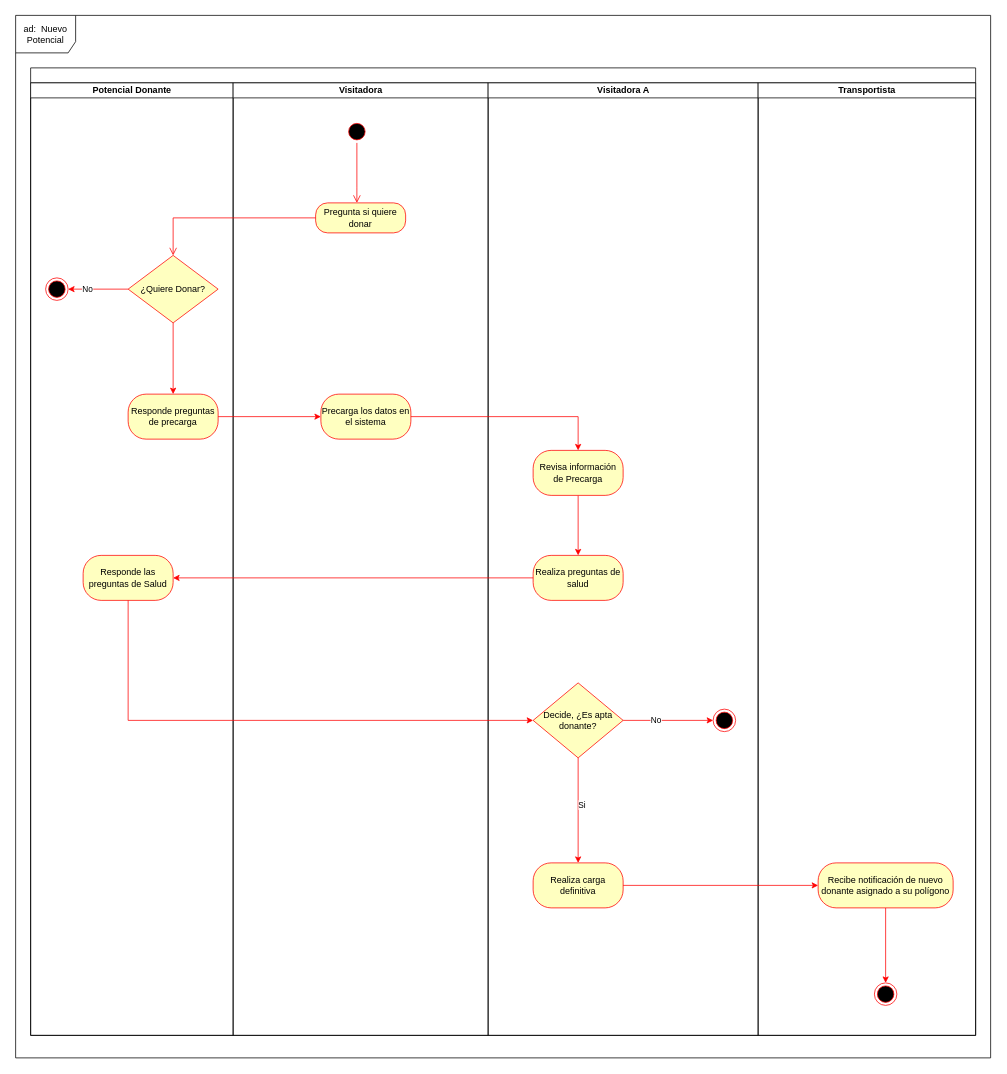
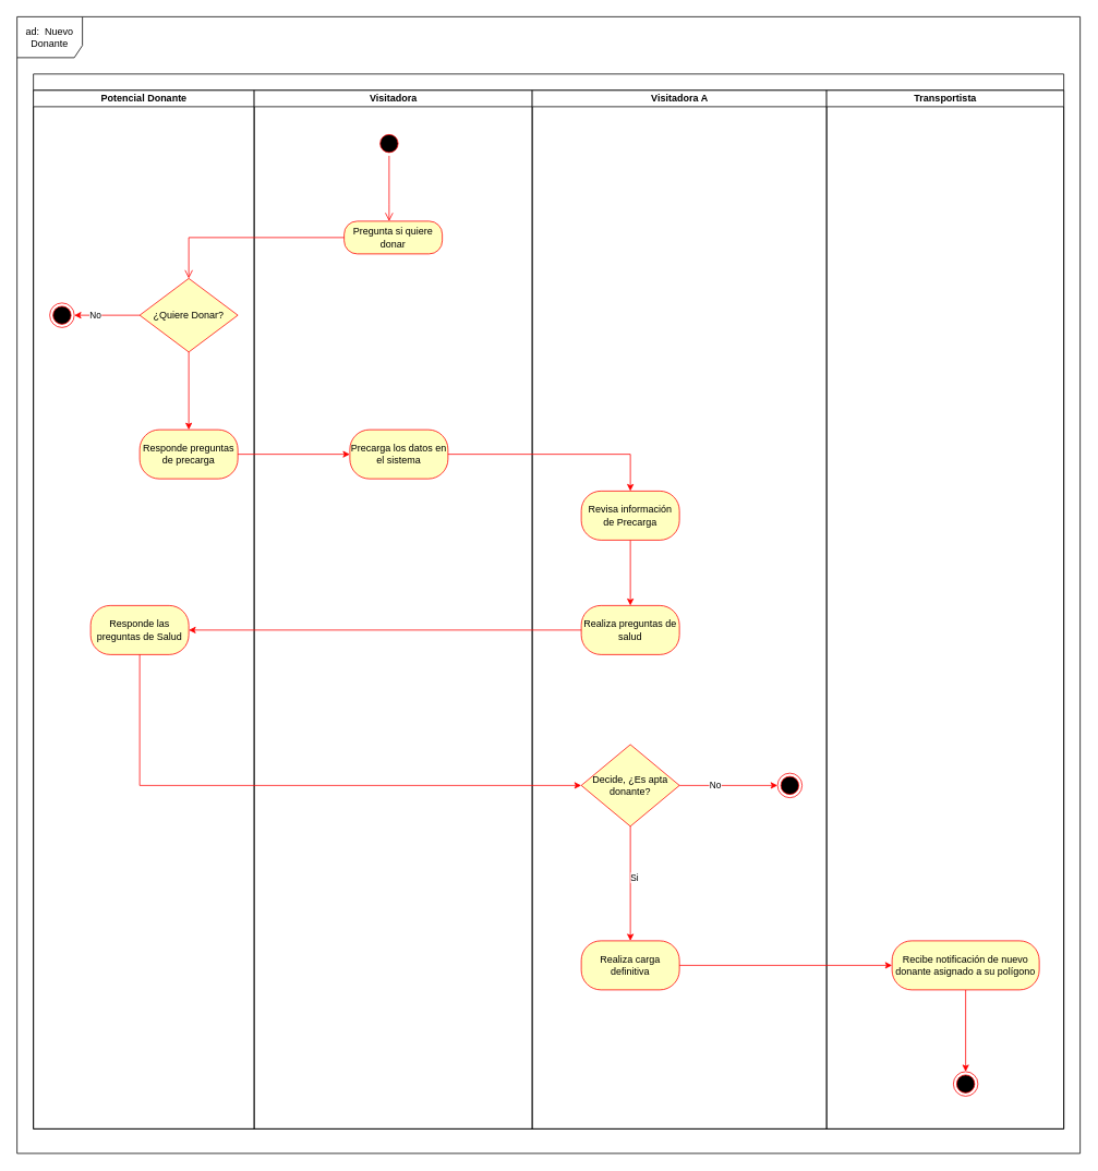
  <mxCell id="0" />
  <mxCell id="1" parent="0" />
  <mxCell id="2" value="" style="swimlane;childLayout=stackLayout;resizeParent=1;resizeParentMax=0;startSize=20;html=1;container=1;fixedWidth=0;" vertex="1" parent="1"><mxGeometry x="40" y="90" width="1260" height="1290" as="geometry"><mxRectangle x="170.0" y="30" width="60" height="30" as="alternateBounds" /></mxGeometry></mxCell>
  <mxCell id="3" value="Potencial Donante" style="swimlane;startSize=20;html=1;fixedWidth=0;" vertex="1" parent="2"><mxGeometry y="20" width="270" height="1270" as="geometry" /></mxCell>
  <mxCell id="4" value="" style="edgeStyle=orthogonalEdgeStyle;rounded=0;orthogonalLoop=1;jettySize=auto;html=1;strokeColor=#ff0000;" edge="1" parent="3" source="5" target="6"><mxGeometry relative="1" as="geometry" /></mxCell>
  <mxCell id="5" value="¿Quiere Donar?" style="rhombus;whiteSpace=wrap;html=1;fontColor=#000000;fillColor=#ffffc0;strokeColor=#ff0000;" vertex="1" parent="3"><mxGeometry x="130" y="230" width="120" height="90" as="geometry" /></mxCell>
  <mxCell id="6" value="Responde preguntas de precarga" style="rounded=1;whiteSpace=wrap;html=1;fillColor=#ffffc0;strokeColor=#ff0000;fontColor=#000000;arcSize=40;" vertex="1" parent="3"><mxGeometry x="130" y="415" width="120" height="60" as="geometry" /></mxCell>
  <mxCell id="7" value="Responde las preguntas de Salud" style="rounded=1;whiteSpace=wrap;html=1;fillColor=#ffffc0;strokeColor=#ff0000;fontColor=#000000;arcSize=40;" vertex="1" parent="3"><mxGeometry x="70" y="630" width="120" height="60" as="geometry" /></mxCell>
  <mxCell id="8" value="" style="ellipse;html=1;shape=endState;fillColor=#000000;strokeColor=#ff0000;" vertex="1" parent="3"><mxGeometry x="20" y="260" width="30" height="30" as="geometry" /></mxCell>
  <mxCell id="9" style="edgeStyle=orthogonalEdgeStyle;rounded=0;orthogonalLoop=1;jettySize=auto;html=1;exitX=0;exitY=0.5;exitDx=0;exitDy=0;strokeColor=#ff0000;" edge="1" parent="3" source="5" target="8"><mxGeometry relative="1" as="geometry" /></mxCell>
  <mxCell id="10" value="No" style="edgeLabel;html=1;align=center;verticalAlign=middle;resizable=0;points=[];" connectable="0" vertex="1" parent="9"><mxGeometry x="0.378" y="-1" relative="1" as="geometry"><mxPoint as="offset" /></mxGeometry></mxCell>
  <mxCell id="11" value="Visitadora" style="swimlane;startSize=20;html=1;fixedWidth=0;" vertex="1" parent="2"><mxGeometry x="270" y="20" width="340" height="1270" as="geometry" /></mxCell>
  <mxCell id="12" value="" style="ellipse;html=1;shape=startState;fillColor=#000000;strokeColor=#ff0000;" vertex="1" parent="11"><mxGeometry x="150" y="50" width="30" height="30" as="geometry" /></mxCell>
  <mxCell id="13" value="Pregunta si quiere donar" style="rounded=1;whiteSpace=wrap;html=1;arcSize=40;fontColor=#000000;fillColor=#ffffc0;strokeColor=#ff0000;" vertex="1" parent="11"><mxGeometry x="110" y="160" width="120" height="40" as="geometry" /></mxCell>
  <mxCell id="14" value="" style="edgeStyle=orthogonalEdgeStyle;html=1;verticalAlign=bottom;endArrow=open;endSize=8;strokeColor=#ff0000;rounded=0;" edge="1" parent="11" source="12" target="13"><mxGeometry relative="1" as="geometry"><mxPoint x="600" y="210" as="targetPoint" /><mxPoint x="605" y="130" as="sourcePoint" /><Array as="points"><mxPoint x="165" y="140" /><mxPoint x="165" y="140" /></Array></mxGeometry></mxCell>
  <mxCell id="15" value="Precarga los datos en el sistema" style="rounded=1;whiteSpace=wrap;html=1;fillColor=#ffffc0;strokeColor=#ff0000;fontColor=#000000;arcSize=40;" vertex="1" parent="11"><mxGeometry x="117" y="415" width="120" height="60" as="geometry" /></mxCell>
  <mxCell id="16" value="Visitadora A" style="swimlane;startSize=20;html=1;fixedWidth=0;" vertex="1" parent="2"><mxGeometry x="610" y="20" width="360" height="1270" as="geometry"><mxRectangle x="610" y="20" width="40" height="1270" as="alternateBounds" /></mxGeometry></mxCell>
  <mxCell id="17" value="" style="edgeStyle=orthogonalEdgeStyle;rounded=0;orthogonalLoop=1;jettySize=auto;html=1;strokeColor=#ff0000;" edge="1" parent="16" source="18" target="19"><mxGeometry relative="1" as="geometry" /></mxCell>
  <mxCell id="18" value="Revisa información de Precarga" style="rounded=1;whiteSpace=wrap;html=1;fillColor=#ffffc0;strokeColor=#ff0000;fontColor=#000000;arcSize=40;" vertex="1" parent="16"><mxGeometry x="60" y="490" width="120" height="60" as="geometry" /></mxCell>
  <mxCell id="19" value="Realiza preguntas de salud" style="rounded=1;whiteSpace=wrap;html=1;fillColor=#ffffc0;strokeColor=#ff0000;fontColor=#000000;arcSize=40;" vertex="1" parent="16"><mxGeometry x="60" y="630" width="120" height="60" as="geometry" /></mxCell>
  <mxCell id="20" style="edgeStyle=orthogonalEdgeStyle;rounded=0;orthogonalLoop=1;jettySize=auto;html=1;strokeColor=#ff0000;" edge="1" parent="16" source="24" target="25"><mxGeometry relative="1" as="geometry" /></mxCell>
  <mxCell id="21" value="No" style="edgeLabel;html=1;align=center;verticalAlign=middle;resizable=0;points=[];" connectable="0" vertex="1" parent="20"><mxGeometry x="-0.277" y="1" relative="1" as="geometry"><mxPoint as="offset" /></mxGeometry></mxCell>
  <mxCell id="22" style="edgeStyle=orthogonalEdgeStyle;rounded=0;orthogonalLoop=1;jettySize=auto;html=1;strokeColor=#ff0000;" edge="1" parent="16" source="24" target="26"><mxGeometry relative="1" as="geometry" /></mxCell>
  <mxCell id="23" value="Si" style="edgeLabel;html=1;align=center;verticalAlign=middle;resizable=0;points=[];" connectable="0" vertex="1" parent="22"><mxGeometry x="-0.118" y="4" relative="1" as="geometry"><mxPoint as="offset" /></mxGeometry></mxCell>
  <mxCell id="24" value="Decide, ¿Es apta donante?" style="rhombus;whiteSpace=wrap;html=1;fontColor=#000000;fillColor=#ffffc0;strokeColor=#ff0000;" vertex="1" parent="16"><mxGeometry x="60" y="800" width="120" height="100" as="geometry" /></mxCell>
  <mxCell id="25" value="" style="ellipse;html=1;shape=endState;fillColor=#000000;strokeColor=#ff0000;" vertex="1" parent="16"><mxGeometry x="300" y="835" width="30" height="30" as="geometry" /></mxCell>
  <mxCell id="26" value="Realiza carga definitiva" style="rounded=1;whiteSpace=wrap;html=1;fillColor=#ffffc0;strokeColor=#ff0000;fontColor=#000000;arcSize=40;" vertex="1" parent="16"><mxGeometry x="60" y="1040" width="120" height="60" as="geometry" /></mxCell>
  <mxCell id="27" value="Transportista" style="swimlane;startSize=20;html=1;fixedWidth=0;" vertex="1" parent="2"><mxGeometry x="970" y="20" width="290" height="1270" as="geometry" /></mxCell>
  <mxCell id="28" style="edgeStyle=orthogonalEdgeStyle;rounded=0;orthogonalLoop=1;jettySize=auto;html=1;strokeColor=#ff0000;" edge="1" parent="27" source="29" target="30"><mxGeometry relative="1" as="geometry" /></mxCell>
  <mxCell id="29" value="Recibe notificación de nuevo donante asignado a su polígono" style="rounded=1;whiteSpace=wrap;html=1;arcSize=40;fontColor=#000000;fillColor=#ffffc0;strokeColor=#ff0000;" vertex="1" parent="27"><mxGeometry x="80" y="1040" width="180" height="60" as="geometry" /></mxCell>
  <mxCell id="30" value="" style="ellipse;html=1;shape=endState;fillColor=#000000;strokeColor=#ff0000;" vertex="1" parent="27"><mxGeometry x="155" y="1200" width="30" height="30" as="geometry" /></mxCell>
  <mxCell id="31" value="" style="edgeStyle=orthogonalEdgeStyle;html=1;verticalAlign=bottom;endArrow=open;endSize=8;strokeColor=#ff0000;rounded=0;" edge="1" parent="2" source="13" target="5"><mxGeometry relative="1" as="geometry"><mxPoint x="360" y="280" as="targetPoint" /></mxGeometry></mxCell>
  <mxCell id="32" value="" style="edgeStyle=orthogonalEdgeStyle;rounded=0;orthogonalLoop=1;jettySize=auto;html=1;strokeColor=#ff0000;" edge="1" parent="2" source="6" target="15"><mxGeometry relative="1" as="geometry" /></mxCell>
  <mxCell id="33" style="edgeStyle=orthogonalEdgeStyle;rounded=0;orthogonalLoop=1;jettySize=auto;html=1;strokeColor=#ff0000;" edge="1" parent="2" source="15" target="18"><mxGeometry relative="1" as="geometry" /></mxCell>
  <mxCell id="34" value="" style="edgeStyle=orthogonalEdgeStyle;rounded=0;orthogonalLoop=1;jettySize=auto;html=1;strokeColor=#ff0000;" edge="1" parent="2" source="19" target="7"><mxGeometry relative="1" as="geometry" /></mxCell>
  <mxCell id="35" style="edgeStyle=orthogonalEdgeStyle;rounded=0;orthogonalLoop=1;jettySize=auto;html=1;strokeColor=#ff0000;" edge="1" parent="2" source="7" target="24"><mxGeometry relative="1" as="geometry"><Array as="points"><mxPoint x="130" y="870" /></Array></mxGeometry></mxCell>
  <mxCell id="36" style="edgeStyle=orthogonalEdgeStyle;rounded=0;orthogonalLoop=1;jettySize=auto;html=1;strokeColor=#ff0000;" edge="1" parent="2" source="26" target="29"><mxGeometry relative="1" as="geometry" /></mxCell>
- <mxCell id="37" value="ad:&amp;nbsp; Nuevo Potencial" style="shape=umlFrame;whiteSpace=wrap;html=1;pointerEvents=0;width=80;height=50;" vertex="1" parent="1"><mxGeometry x="20" y="20" width="1300" height="1390" as="geometry" /></mxCell>
+ <mxCell id="37" value="ad:&amp;nbsp; Nuevo Donante" style="shape=umlFrame;whiteSpace=wrap;html=1;pointerEvents=0;width=80;height=50;" vertex="1" parent="1"><mxGeometry x="20" y="20" width="1300" height="1390" as="geometry" /></mxCell>
